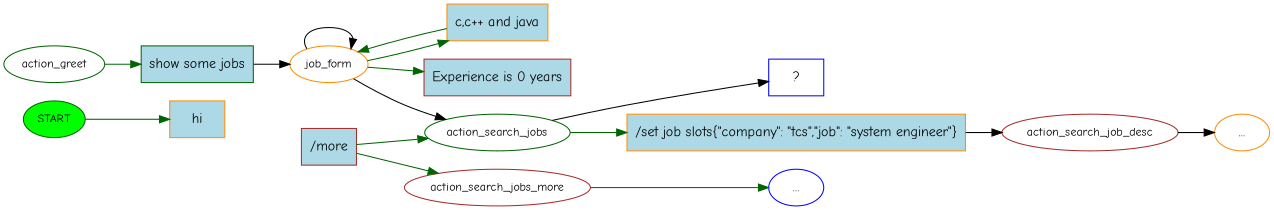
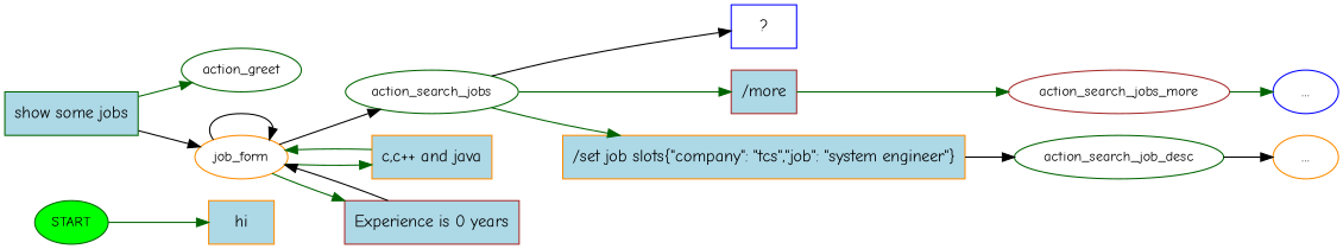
  digraph {
    fontname="Comic Neue"
    rankdir=LR
    node [color=darkorange fontname="Comic Neue"]
    edge [color=darkgreen fontname="Comic Neue"]
    n1 [color=darkgreen fillcolor=green fontsize=12 label=START style=filled]
    n2 [fillcolor=lightblue label=hi shape=rect style=filled]
    n3 [color=darkgreen fontsize=12 label=action_greet]
    n4 [color=darkgreen fillcolor=lightblue label="show\ some\ jobs" shape=rect style=filled]
    n5 [fontsize=12 label=job_form]
    n6 [color=darkgreen fontsize=12 label=action_search_jobs]
    n7 [fillcolor=lightblue label="c,c\+\+\ and\ java" shape=rect style=filled]
    n8 [color=brown fillcolor=lightblue label="Experience\ is\ 0\ years" shape=rect style=filled]
    n9 [color=blue label="  ?  " shape=rect]
    n10 [color=brown fillcolor=lightblue label="/more" shape=rect style=filled]
    n11 [fillcolor=lightblue label="/set\ job\ slots\{\"company\":\ \"tcs\",\"job\":\ \"system\ engineer\"\}" shape=rect style=filled]
    n12 [color=brown fontsize=12 label=action_search_jobs_more]
-   n13 [color=brown fontsize=12 label=action_search_job_desc]
+   n13 [color=darkgreen fontsize=12 label=action_search_job_desc]
    n14 [color=blue label="..."]
    n15 [label="..."]
    n1 -> n2
-   n3 -> n4
+   n4 -> n3
    n4 -> n5 [color=black]
    n5 -> n5 [color=black]
    n5 -> n6 [color=black]
    n5 -> n7
    n5 -> n8
    n6 -> n9 [color=black]
-   n10 -> n6
+   n6 -> n10
    n6 -> n11
    n7 -> n5
+   n8 -> n5 [color=black]
    n10 -> n12
    n11 -> n13 [color=black]
    n12 -> n14
    n13 -> n15 [color=black]
  }
